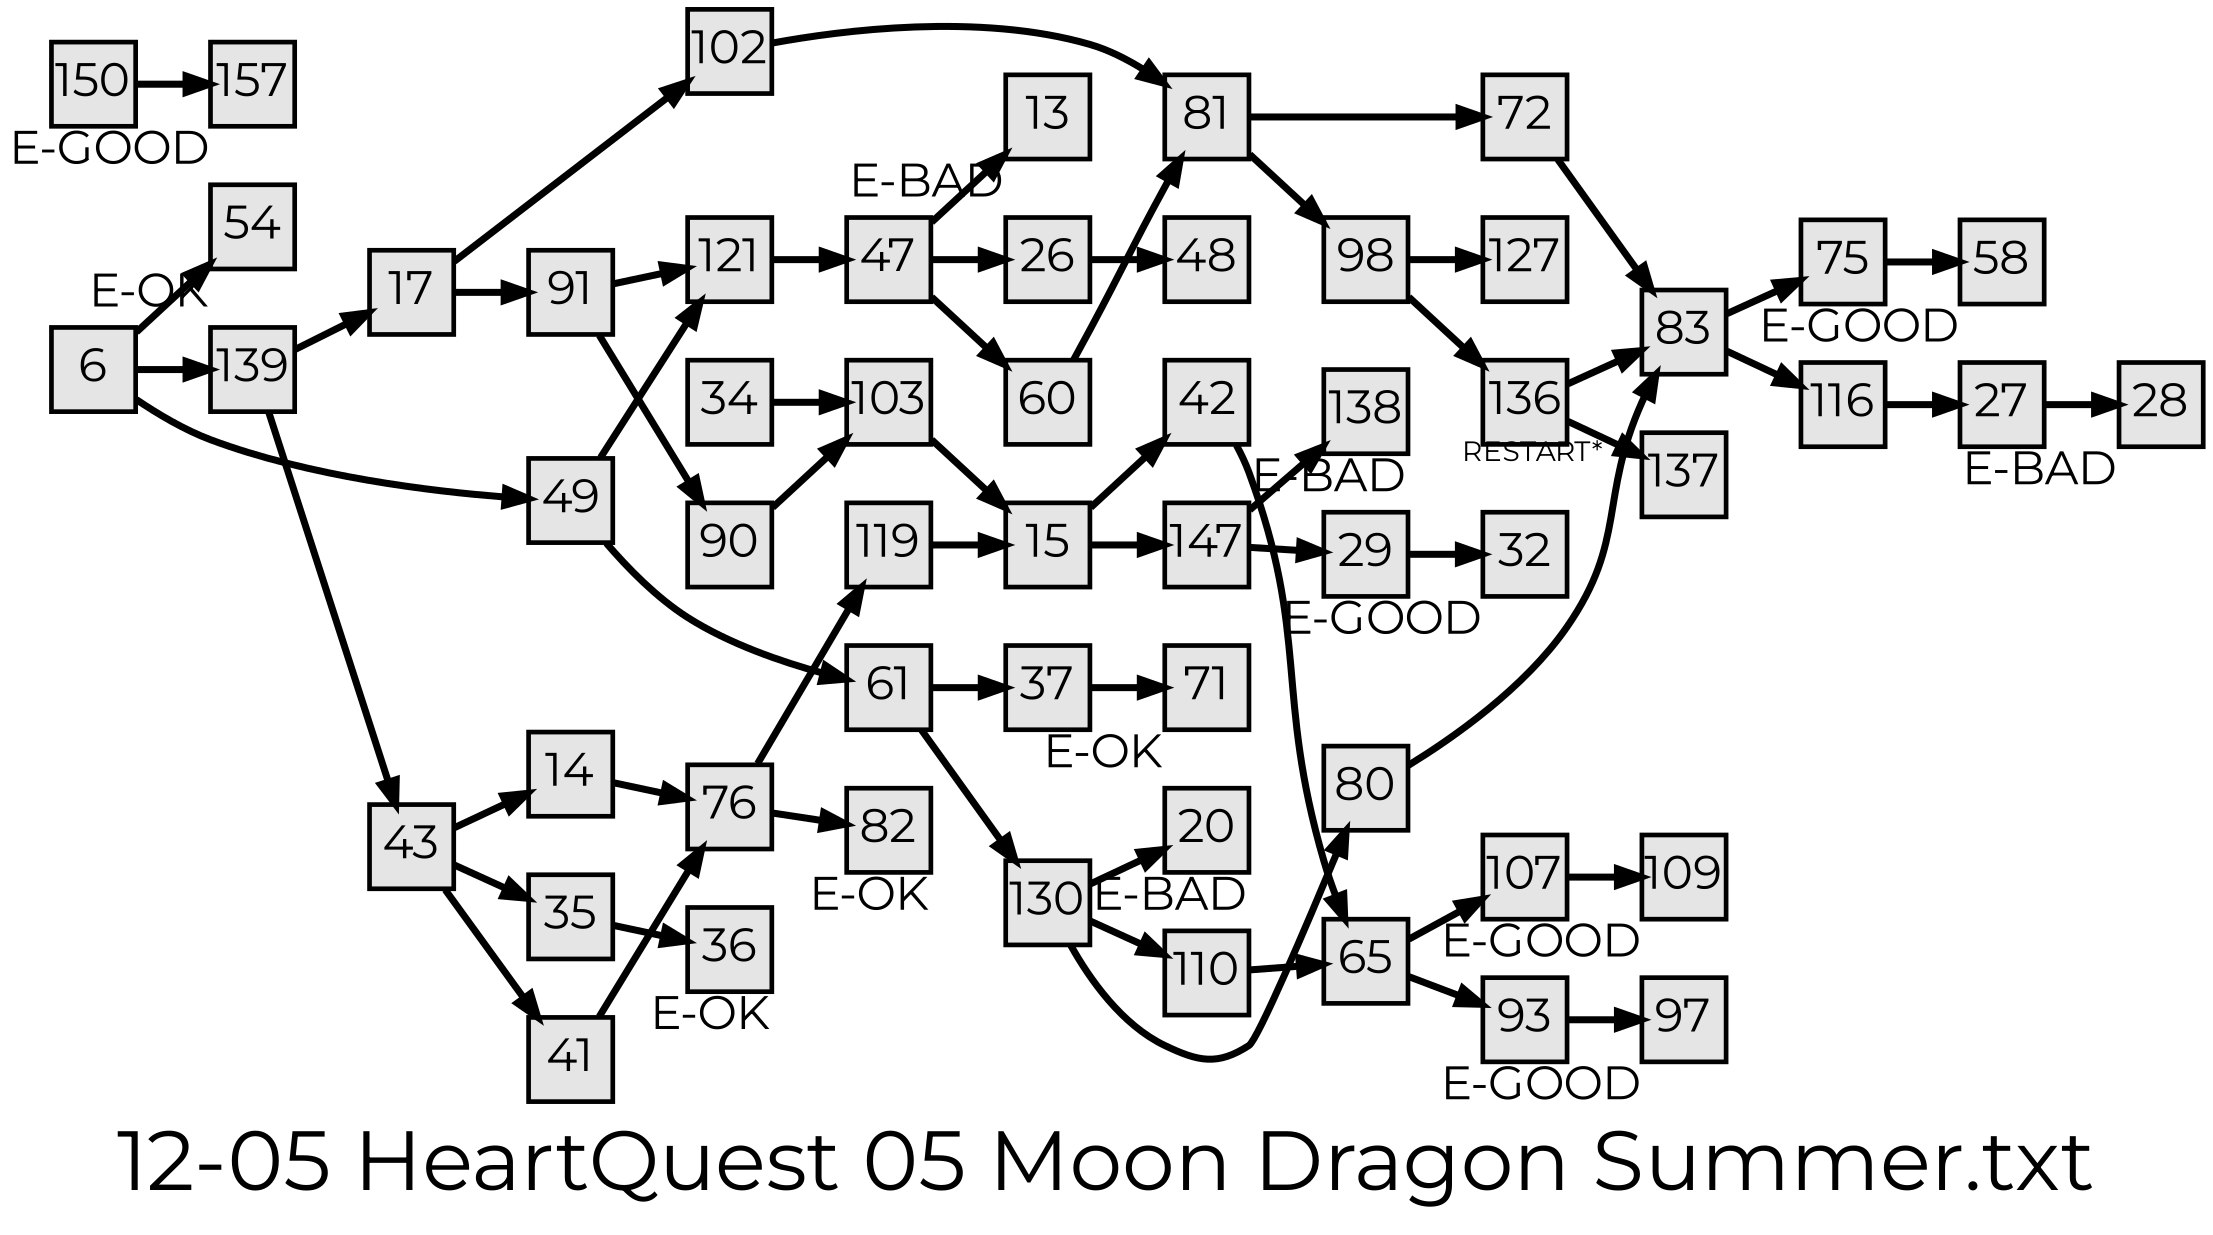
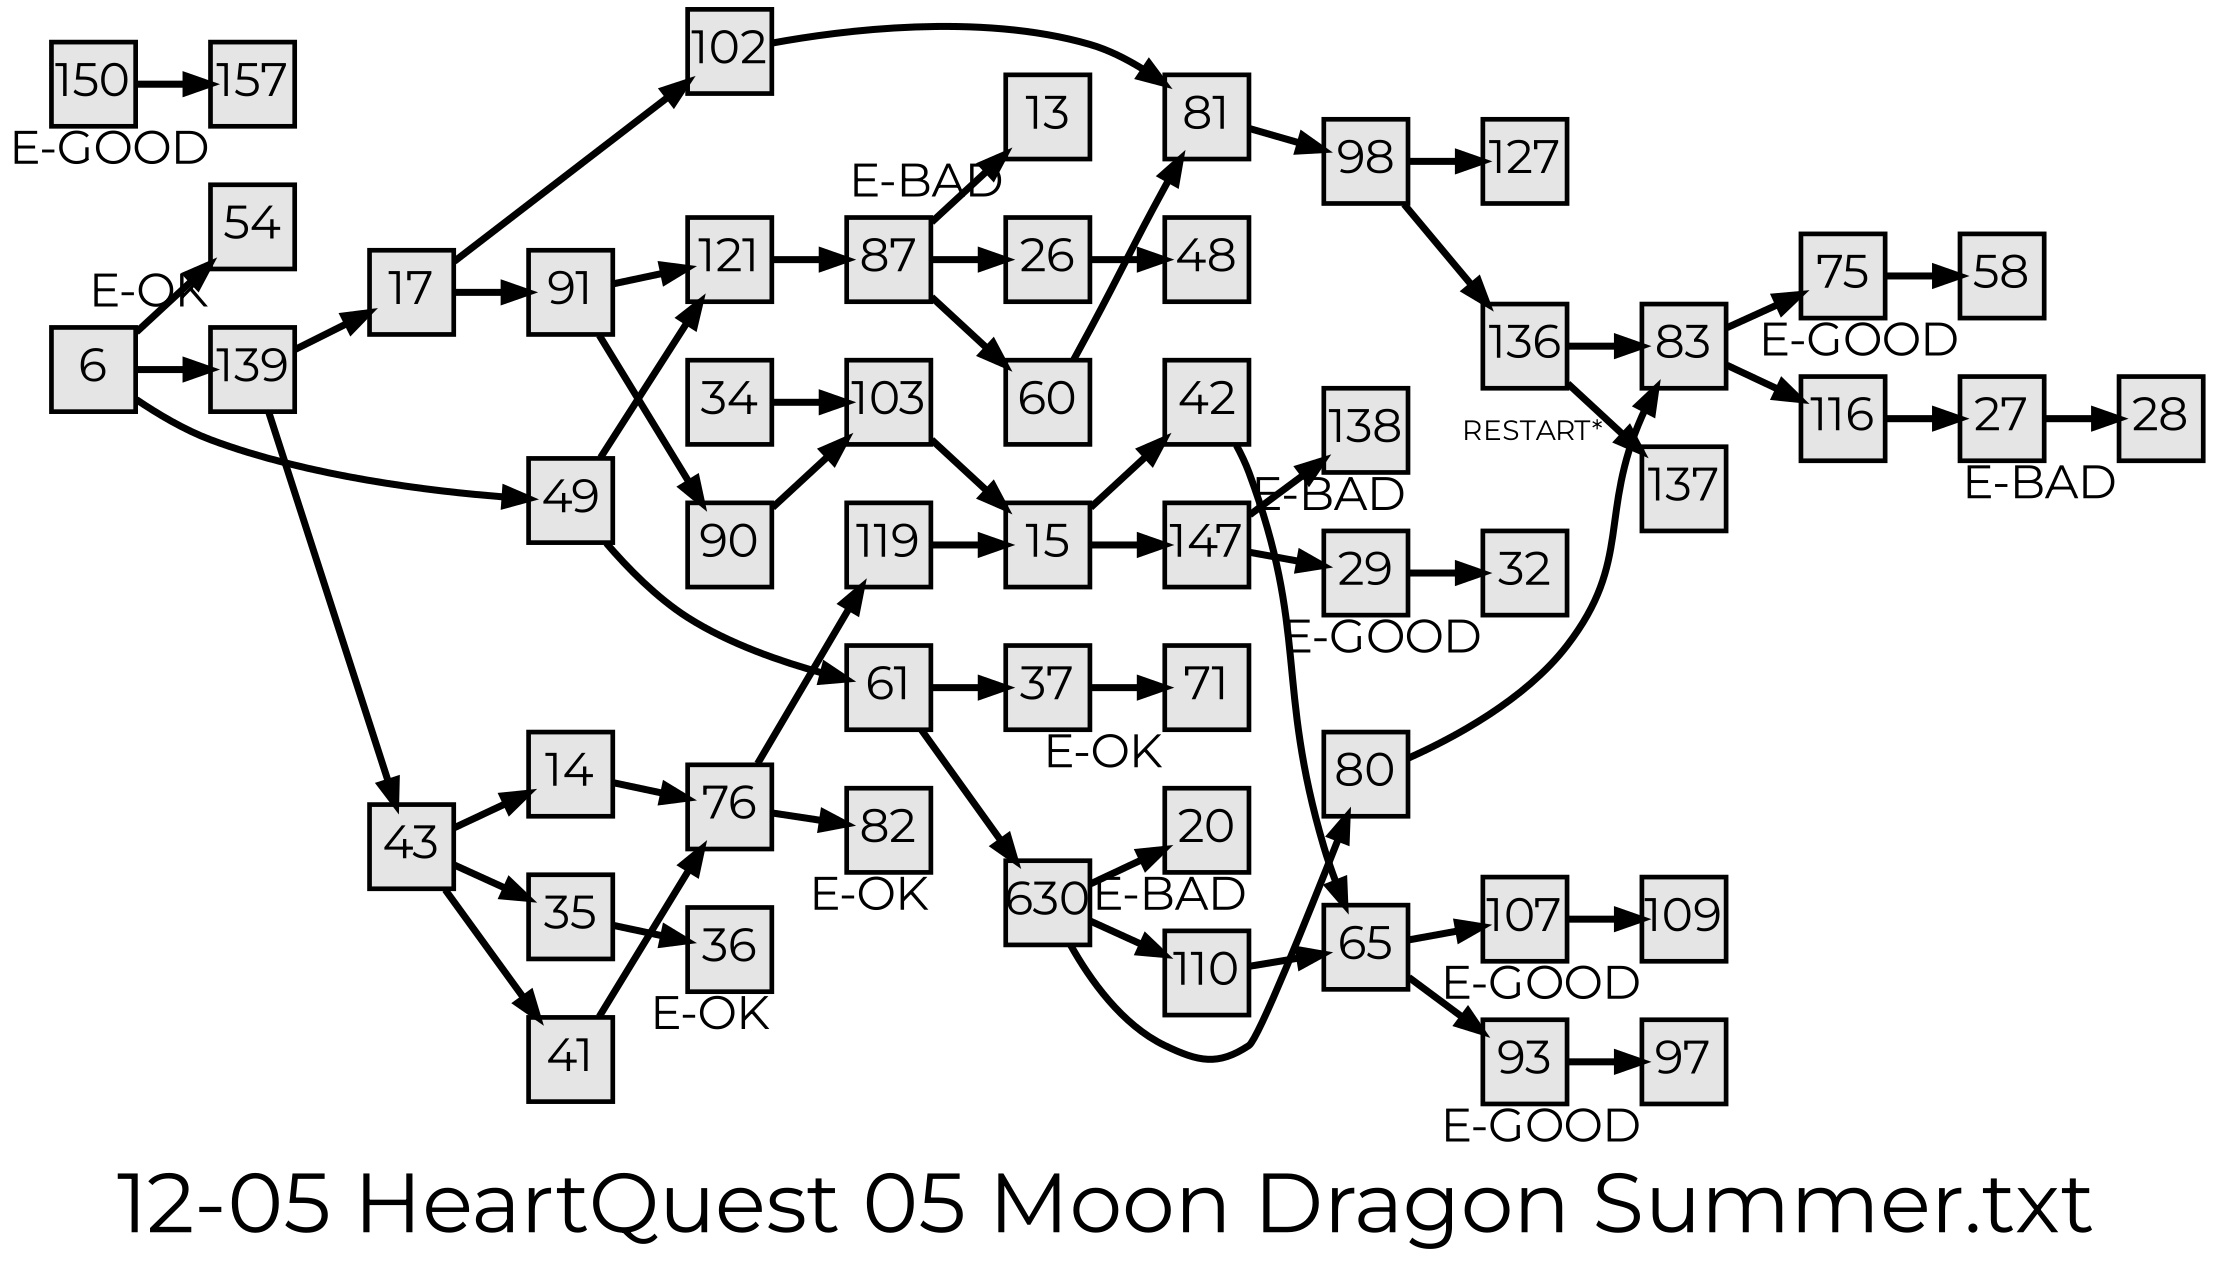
  digraph {
    fontname=Montserrat
    fontsize=36
    label="12-05 HeartQuest 05 Moon Dragon Summer.txt"
    nodesep=0.35
    ordering=out
    rankdir=LR
    ranksep=0.45
    node [fillcolor=grey90 fixedsize=true fontname=Montserrat fontsize=20 labelfloat=true margin="0,0" penwidth=2 regular=true shape=rect style=filled]
    edge [fontname=Montserrat fontsize=12 labelfloat=true penwidth=3]
    54 [xlabel="E-OK"]
    6
    139
    49
    17
    43
    121
    61
    102
    91
    14
    35
    41
-   47
+   47 [label=87]
    37
-   130
+   130 [label=630]
    13 [xlabel="E-BAD"]
    76
    119
    82 [xlabel="E-OK"]
    15
    42
    147
    65
    29
    138 [xlabel="E-BAD"]
    107
    93
    32 [xlabel="E-GOOD"]
    n30 [label=81]
    90
-   72
    98
    103
    20 [xlabel="E-BAD"]
    83
    127
    136
    n39 [label=75]
    116
    137
    26
    48
    28 [xlabel="E-BAD"]
    27
    34
    36 [xlabel="E-OK"]
    71 [xlabel="E-OK"]
    110
    109 [xlabel="E-GOOD"]
    97 [xlabel="E-GOOD"]
    60
    80
    58 [xlabel="E-GOOD"]
    157 [xlabel="E-GOOD"]
    150
    6 -> 54
    6 -> 139
    6 -> 49
    139 -> 17
    139 -> 43
    49 -> 121
    49 -> 61
    17 -> 102
    17 -> 91
    43 -> 14
    43 -> 35
    43 -> 41
    121 -> 47
    61 -> 37
    61 -> 130
    102 -> n30
    91 -> 121
    91 -> 90
    14 -> 76
    35 -> 36
    41 -> 76
    47 -> 13
    47 -> 26
    47 -> 60
    37 -> 71
    130 -> 20
    130 -> 110
    130 -> 80
    76 -> 119
    76 -> 82
    119 -> 15
    15 -> 42
    15 -> 147
    42 -> 65
    147 -> 29
    147 -> 138
    65 -> 107
    65 -> 93
    29 -> 32
    107 -> 109
    93 -> 97
-   n30 -> 72
    n30 -> 98
    90 -> 103
-   72 -> 83
    98 -> 127
    98 -> 136
    103 -> 15
    83 -> n39
    83 -> 116
    136 -> 83
    136 -> 137 [xlabel="RESTART*"]
    n39 -> 58
    116 -> 27
    26 -> 48
    27 -> 28
    34 -> 103
    110 -> 65
    60 -> n30
    80 -> 83
    150 -> 157
  }
